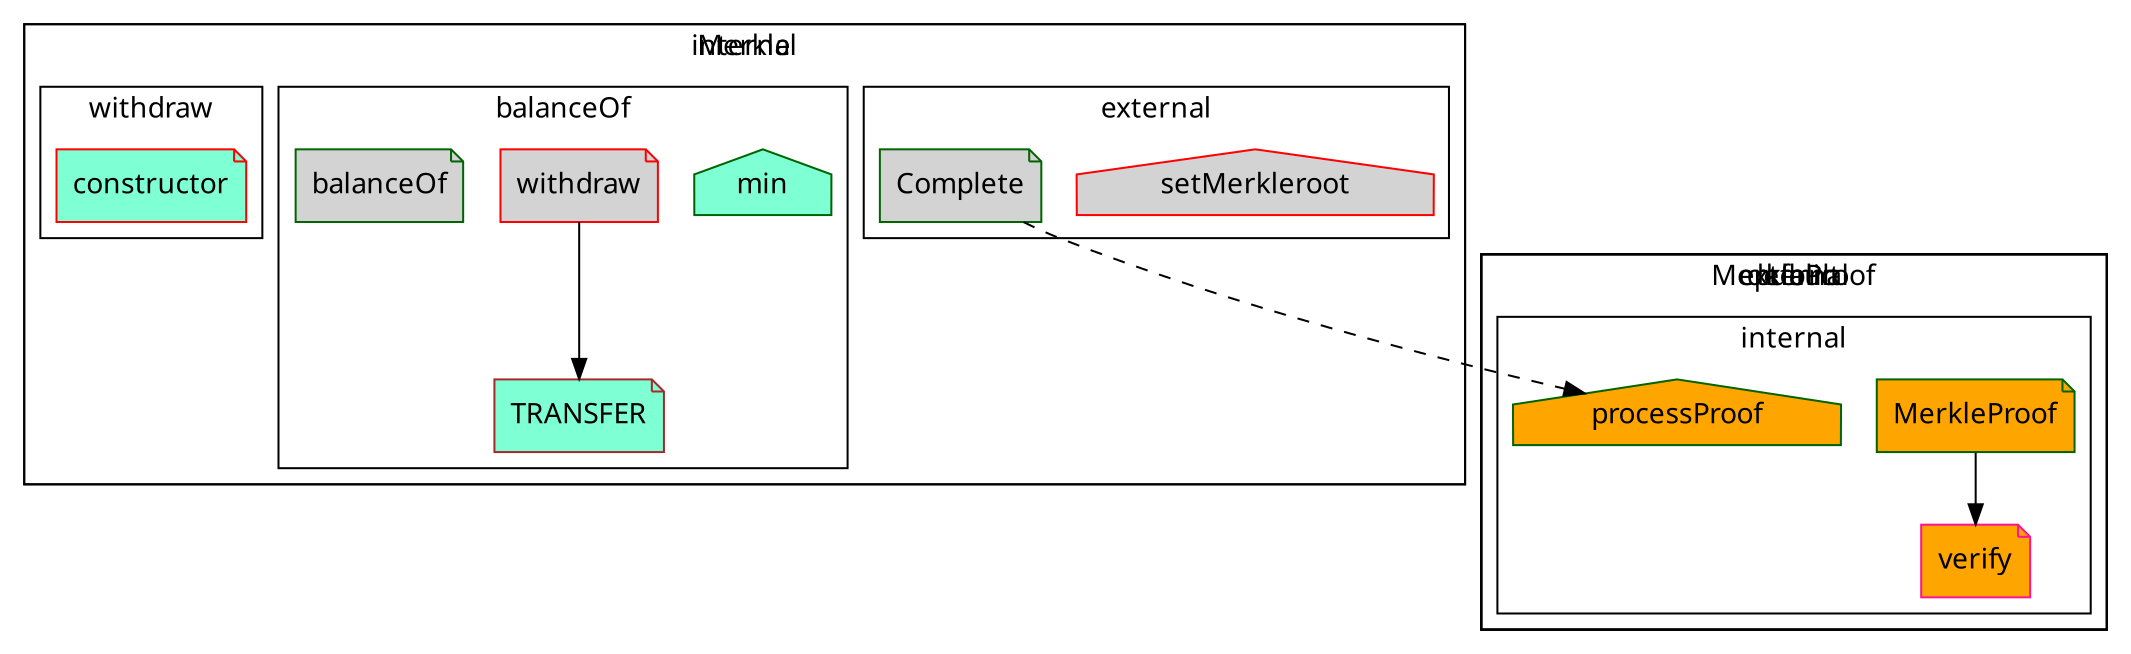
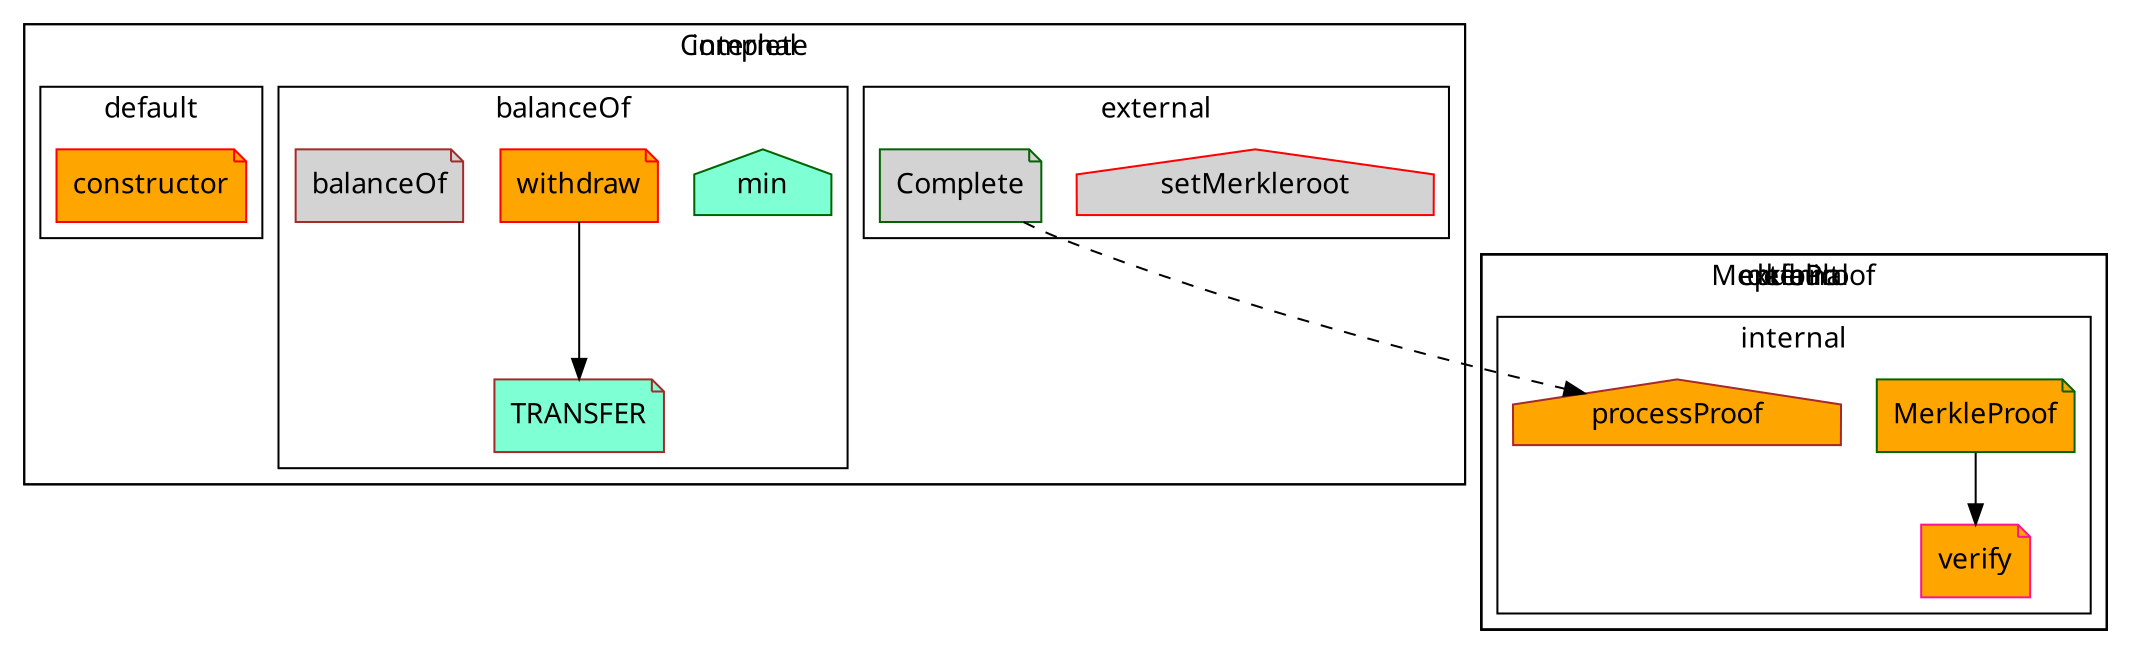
  digraph {
    fontname="Noto Sans"
    node [color=darkgreen fillcolor=orange fontname="Noto Sans" shape=note style=filled]
    edge [fontname="Noto Sans" style=solid]
    MerkleProof
    verify [color=deeppink]
-   processProof [shape=house]
+   processProof [color=brown shape=house]
    min [fillcolor=aquamarine shape=house]
-   withdraw [color=red fillcolor=lightgrey]
+   withdraw [color=red]
    TRANSFER [color=brown fillcolor=aquamarine]
-   balanceOf [fillcolor=lightgrey]
+   balanceOf [color=brown fillcolor=lightgrey]
    setMerkleroot [color=red fillcolor=lightgrey shape=house]
    Complete [fillcolor=lightgrey]
-   constructor [color=red fillcolor=aquamarine]
+   constructor [color=red]
    subgraph cluster_1 {
      label=MerkleProof
      subgraph cluster_2 {
        label=internal
        MerkleProof
        verify
        processProof
      }
      subgraph cluster_3 {
        label=public
      }
      subgraph cluster_4 {
        label=external
      }
      subgraph cluster_5 {
        label=default
      }
    }
    subgraph cluster_6 {
-     label=Merkle
+     label=Complete
      subgraph cluster_7 {
        label=internal
      }
      subgraph cluster_8 {
        label=balanceOf
        min
        withdraw
        TRANSFER
        balanceOf
      }
      subgraph cluster_9 {
        label=external
        setMerkleroot
        Complete
      }
      subgraph cluster_10 {
-       label=withdraw
+       label=default
        constructor
      }
    }
    MerkleProof -> verify
    withdraw -> TRANSFER
    Complete -> processProof [style=dashed]
  }
